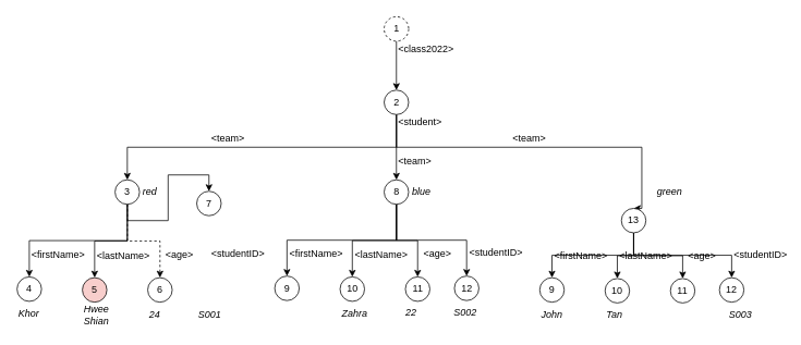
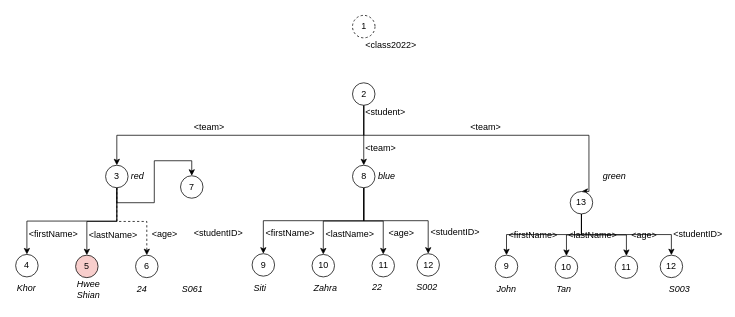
  <mxCell id="0" />
  <mxCell id="1" parent="0" />
- <mxCell id="2" style="edgeStyle=orthogonalEdgeStyle;rounded=0;orthogonalLoop=1;jettySize=auto;html=1;exitX=0.5;exitY=1;exitDx=0;exitDy=0;entryX=0.5;entryY=0;entryDx=0;entryDy=0;align=left;" edge="1" parent="1" source="3" target="7"><mxGeometry relative="1" as="geometry" /></mxCell>
  <mxCell id="3" value="1" style="ellipse;whiteSpace=wrap;html=1;aspect=fixed;align=center;dashed=1;" vertex="1" parent="1"><mxGeometry x="469.5" y="20" width="30" height="30" as="geometry" /></mxCell>
  <mxCell id="4" style="edgeStyle=orthogonalEdgeStyle;rounded=0;orthogonalLoop=1;jettySize=auto;html=1;exitX=0.5;exitY=1;exitDx=0;exitDy=0;entryX=0.5;entryY=0;entryDx=0;entryDy=0;align=left;" edge="1" parent="1" source="7" target="26"><mxGeometry relative="1" as="geometry"><Array as="points"><mxPoint x="485" y="180" /><mxPoint x="785" y="180" /></Array></mxGeometry></mxCell>
  <mxCell id="5" style="edgeStyle=orthogonalEdgeStyle;rounded=0;orthogonalLoop=1;jettySize=auto;html=1;exitX=0.5;exitY=1;exitDx=0;exitDy=0;entryX=0.5;entryY=0;entryDx=0;entryDy=0;align=left;" edge="1" parent="1" source="7" target="12"><mxGeometry relative="1" as="geometry"><Array as="points"><mxPoint x="485" y="180" /><mxPoint x="155" y="180" /></Array></mxGeometry></mxCell>
  <mxCell id="6" style="edgeStyle=orthogonalEdgeStyle;rounded=0;orthogonalLoop=1;jettySize=auto;html=1;exitX=0.5;exitY=1;exitDx=0;exitDy=0;entryX=0.5;entryY=0;entryDx=0;entryDy=0;" edge="1" parent="1" source="7" target="21"><mxGeometry relative="1" as="geometry" /></mxCell>
  <mxCell id="7" value="2" style="ellipse;whiteSpace=wrap;html=1;aspect=fixed;align=center;" vertex="1" parent="1"><mxGeometry x="469.5" y="110" width="30" height="30" as="geometry" /></mxCell>
  <mxCell id="8" style="edgeStyle=orthogonalEdgeStyle;rounded=0;orthogonalLoop=1;jettySize=auto;html=1;exitX=0.5;exitY=1;exitDx=0;exitDy=0;entryX=0.5;entryY=0;entryDx=0;entryDy=0;align=left;" edge="1" parent="1" source="12" target="13"><mxGeometry relative="1" as="geometry" /></mxCell>
  <mxCell id="9" style="edgeStyle=orthogonalEdgeStyle;rounded=0;orthogonalLoop=1;jettySize=auto;html=1;exitX=0.5;exitY=1;exitDx=0;exitDy=0;entryX=0.5;entryY=0;entryDx=0;entryDy=0;align=left;" edge="1" parent="1" source="12" target="14"><mxGeometry relative="1" as="geometry" /></mxCell>
  <mxCell id="10" style="edgeStyle=orthogonalEdgeStyle;rounded=0;orthogonalLoop=1;jettySize=auto;html=1;exitX=0.5;exitY=1;exitDx=0;exitDy=0;entryX=0.5;entryY=0;entryDx=0;entryDy=0;align=left;dashed=1;" edge="1" parent="1" source="12" target="15"><mxGeometry relative="1" as="geometry" /></mxCell>
  <mxCell id="11" style="edgeStyle=orthogonalEdgeStyle;rounded=0;orthogonalLoop=1;jettySize=auto;html=1;exitX=0.5;exitY=1;exitDx=0;exitDy=0;entryX=0.5;entryY=0;entryDx=0;entryDy=0;align=left;" edge="1" parent="1" source="12" target="16"><mxGeometry relative="1" as="geometry" /></mxCell>
  <mxCell id="12" value="3" style="ellipse;whiteSpace=wrap;html=1;aspect=fixed;align=center;" vertex="1" parent="1"><mxGeometry x="140" y="220" width="30" height="30" as="geometry" /></mxCell>
  <mxCell id="13" value="4" style="ellipse;whiteSpace=wrap;html=1;aspect=fixed;align=center;" vertex="1" parent="1"><mxGeometry x="20" y="339" width="30" height="30" as="geometry" /></mxCell>
  <mxCell id="14" value="5" style="ellipse;whiteSpace=wrap;html=1;aspect=fixed;align=center;fillColor=#f8cecc;" vertex="1" parent="1"><mxGeometry x="100" y="340" width="30" height="30" as="geometry" /></mxCell>
  <mxCell id="15" value="6" style="ellipse;whiteSpace=wrap;html=1;aspect=fixed;align=center;" vertex="1" parent="1"><mxGeometry x="180" y="340" width="30" height="30" as="geometry" /></mxCell>
  <mxCell id="16" value="7" style="ellipse;whiteSpace=wrap;html=1;aspect=fixed;align=center;" vertex="1" parent="1"><mxGeometry x="240" y="234" width="30" height="30" as="geometry" /></mxCell>
  <mxCell id="17" style="edgeStyle=orthogonalEdgeStyle;rounded=0;orthogonalLoop=1;jettySize=auto;html=1;exitX=0.5;exitY=1;exitDx=0;exitDy=0;entryX=0.5;entryY=0;entryDx=0;entryDy=0;" edge="1" parent="1" source="21" target="39"><mxGeometry relative="1" as="geometry" /></mxCell>
  <mxCell id="18" style="edgeStyle=orthogonalEdgeStyle;rounded=0;orthogonalLoop=1;jettySize=auto;html=1;exitX=0.5;exitY=1;exitDx=0;exitDy=0;entryX=0.5;entryY=0;entryDx=0;entryDy=0;" edge="1" parent="1" source="21" target="40"><mxGeometry relative="1" as="geometry" /></mxCell>
  <mxCell id="19" style="edgeStyle=orthogonalEdgeStyle;rounded=0;orthogonalLoop=1;jettySize=auto;html=1;exitX=0.5;exitY=1;exitDx=0;exitDy=0;entryX=0.5;entryY=0;entryDx=0;entryDy=0;" edge="1" parent="1" source="21" target="41"><mxGeometry relative="1" as="geometry" /></mxCell>
  <mxCell id="20" style="edgeStyle=orthogonalEdgeStyle;rounded=0;orthogonalLoop=1;jettySize=auto;html=1;exitX=0.5;exitY=1;exitDx=0;exitDy=0;entryX=0.5;entryY=0;entryDx=0;entryDy=0;" edge="1" parent="1" source="21" target="42"><mxGeometry relative="1" as="geometry" /></mxCell>
  <mxCell id="21" value="8" style="ellipse;whiteSpace=wrap;html=1;aspect=fixed;align=center;" vertex="1" parent="1"><mxGeometry x="469.5" y="220" width="30" height="30" as="geometry" /></mxCell>
  <mxCell id="22" style="edgeStyle=orthogonalEdgeStyle;rounded=0;orthogonalLoop=1;jettySize=auto;html=1;exitX=0.5;exitY=1;exitDx=0;exitDy=0;entryX=0.5;entryY=0;entryDx=0;entryDy=0;" edge="1" parent="1" source="26" target="47"><mxGeometry relative="1" as="geometry" /></mxCell>
  <mxCell id="23" style="edgeStyle=orthogonalEdgeStyle;rounded=0;orthogonalLoop=1;jettySize=auto;html=1;exitX=0.5;exitY=1;exitDx=0;exitDy=0;entryX=0.5;entryY=0;entryDx=0;entryDy=0;" edge="1" parent="1" source="26" target="48"><mxGeometry relative="1" as="geometry" /></mxCell>
  <mxCell id="24" style="edgeStyle=orthogonalEdgeStyle;rounded=0;orthogonalLoop=1;jettySize=auto;html=1;exitX=0.5;exitY=1;exitDx=0;exitDy=0;entryX=0.5;entryY=0;entryDx=0;entryDy=0;" edge="1" parent="1" source="26" target="49"><mxGeometry relative="1" as="geometry" /></mxCell>
  <mxCell id="25" style="edgeStyle=orthogonalEdgeStyle;rounded=0;orthogonalLoop=1;jettySize=auto;html=1;exitX=0.5;exitY=1;exitDx=0;exitDy=0;entryX=0.5;entryY=0;entryDx=0;entryDy=0;" edge="1" parent="1" source="26" target="50"><mxGeometry relative="1" as="geometry" /></mxCell>
  <mxCell id="26" value="13" style="ellipse;whiteSpace=wrap;html=1;aspect=fixed;align=center;" vertex="1" parent="1"><mxGeometry x="760" y="255" width="30" height="30" as="geometry" /></mxCell>
  <mxCell id="27" value="&amp;lt;class2022&amp;gt;" style="text;html=1;align=left;verticalAlign=middle;whiteSpace=wrap;rounded=0;" vertex="1" parent="1"><mxGeometry x="484.5" y="50" width="76" height="20" as="geometry" /></mxCell>
  <mxCell id="28" value="&amp;lt;student&amp;gt;" style="text;html=1;align=left;verticalAlign=middle;whiteSpace=wrap;rounded=0;" vertex="1" parent="1"><mxGeometry x="484.5" y="140" width="60" height="20" as="geometry" /></mxCell>
  <mxCell id="29" value="red" style="text;html=1;align=left;verticalAlign=middle;whiteSpace=wrap;rounded=0;fontStyle=2" vertex="1" parent="1"><mxGeometry x="172" y="220" width="36" height="30" as="geometry" /></mxCell>
  <mxCell id="30" value="blue" style="text;html=1;align=left;verticalAlign=middle;whiteSpace=wrap;rounded=0;fontStyle=2" vertex="1" parent="1"><mxGeometry x="501.5" y="220" width="36" height="30" as="geometry" /></mxCell>
  <mxCell id="31" value="green" style="text;html=1;align=left;verticalAlign=middle;whiteSpace=wrap;rounded=0;fontStyle=2" vertex="1" parent="1"><mxGeometry x="802" y="220" width="36" height="30" as="geometry" /></mxCell>
  <mxCell id="32" value="&amp;lt;team&amp;gt;" style="text;html=1;align=left;verticalAlign=middle;whiteSpace=wrap;rounded=0;" vertex="1" parent="1"><mxGeometry x="256" y="160" width="60" height="20" as="geometry" /></mxCell>
  <mxCell id="33" value="&amp;lt;team&amp;gt;" style="text;html=1;align=left;verticalAlign=middle;whiteSpace=wrap;rounded=0;" vertex="1" parent="1"><mxGeometry x="484.5" y="188" width="60" height="20" as="geometry" /></mxCell>
  <mxCell id="34" value="&amp;lt;team&amp;gt;" style="text;html=1;align=left;verticalAlign=middle;whiteSpace=wrap;rounded=0;" vertex="1" parent="1"><mxGeometry x="625" y="160" width="60" height="20" as="geometry" /></mxCell>
  <mxCell id="35" value="&amp;lt;firstName&amp;gt;" style="text;html=1;align=left;verticalAlign=middle;whiteSpace=wrap;rounded=0;" vertex="1" parent="1"><mxGeometry x="36" y="302" width="70" height="20" as="geometry" /></mxCell>
  <mxCell id="36" value="&amp;lt;lastName&amp;gt;" style="text;html=1;align=left;verticalAlign=middle;whiteSpace=wrap;rounded=0;" vertex="1" parent="1"><mxGeometry x="116" y="303" width="62" height="20" as="geometry" /></mxCell>
  <mxCell id="37" value="&amp;lt;age&amp;gt;" style="text;html=1;align=left;verticalAlign=middle;whiteSpace=wrap;rounded=0;" vertex="1" parent="1"><mxGeometry x="200" y="302" width="30" height="20" as="geometry" /></mxCell>
  <mxCell id="38" value="&amp;lt;studentID&amp;gt;" style="text;html=1;align=left;verticalAlign=middle;whiteSpace=wrap;rounded=0;" vertex="1" parent="1"><mxGeometry x="256" y="301" width="62" height="20" as="geometry" /></mxCell>
  <mxCell id="39" value="9" style="ellipse;whiteSpace=wrap;html=1;aspect=fixed;align=center;" vertex="1" parent="1"><mxGeometry x="335.5" y="338" width="30" height="30" as="geometry" /></mxCell>
  <mxCell id="40" value="10" style="ellipse;whiteSpace=wrap;html=1;aspect=fixed;align=center;" vertex="1" parent="1"><mxGeometry x="415.5" y="339" width="30" height="30" as="geometry" /></mxCell>
  <mxCell id="41" value="11" style="ellipse;whiteSpace=wrap;html=1;aspect=fixed;align=center;" vertex="1" parent="1"><mxGeometry x="495.5" y="339" width="30" height="30" as="geometry" /></mxCell>
  <mxCell id="42" value="12" style="ellipse;whiteSpace=wrap;html=1;aspect=fixed;align=center;" vertex="1" parent="1"><mxGeometry x="555.5" y="338" width="30" height="30" as="geometry" /></mxCell>
  <mxCell id="43" value="&amp;lt;firstName&amp;gt;" style="text;html=1;align=left;verticalAlign=middle;whiteSpace=wrap;rounded=0;" vertex="1" parent="1"><mxGeometry x="351.5" y="301" width="70" height="20" as="geometry" /></mxCell>
  <mxCell id="44" value="&amp;lt;lastName&amp;gt;" style="text;html=1;align=left;verticalAlign=middle;whiteSpace=wrap;rounded=0;" vertex="1" parent="1"><mxGeometry x="431.5" y="302" width="62" height="20" as="geometry" /></mxCell>
  <mxCell id="45" value="&amp;lt;age&amp;gt;" style="text;html=1;align=left;verticalAlign=middle;whiteSpace=wrap;rounded=0;" vertex="1" parent="1"><mxGeometry x="515.5" y="301" width="30" height="20" as="geometry" /></mxCell>
  <mxCell id="46" value="&amp;lt;studentID&amp;gt;" style="text;html=1;align=left;verticalAlign=middle;whiteSpace=wrap;rounded=0;" vertex="1" parent="1"><mxGeometry x="571.5" y="300" width="62" height="20" as="geometry" /></mxCell>
  <mxCell id="47" value="9" style="ellipse;whiteSpace=wrap;html=1;aspect=fixed;align=center;" vertex="1" parent="1"><mxGeometry x="660" y="340" width="30" height="30" as="geometry" /></mxCell>
  <mxCell id="48" value="10" style="ellipse;whiteSpace=wrap;html=1;aspect=fixed;align=center;" vertex="1" parent="1"><mxGeometry x="740" y="341" width="30" height="30" as="geometry" /></mxCell>
  <mxCell id="49" value="11" style="ellipse;whiteSpace=wrap;html=1;aspect=fixed;align=center;" vertex="1" parent="1"><mxGeometry x="820" y="341" width="30" height="30" as="geometry" /></mxCell>
  <mxCell id="50" value="12" style="ellipse;whiteSpace=wrap;html=1;aspect=fixed;align=center;" vertex="1" parent="1"><mxGeometry x="880" y="340" width="30" height="30" as="geometry" /></mxCell>
  <mxCell id="51" value="&amp;lt;firstName&amp;gt;" style="text;html=1;align=left;verticalAlign=middle;whiteSpace=wrap;rounded=0;" vertex="1" parent="1"><mxGeometry x="676" y="303" width="70" height="20" as="geometry" /></mxCell>
  <mxCell id="52" value="&amp;lt;lastName&amp;gt;" style="text;html=1;align=left;verticalAlign=middle;whiteSpace=wrap;rounded=0;" vertex="1" parent="1"><mxGeometry x="756" y="304" width="62" height="20" as="geometry" /></mxCell>
  <mxCell id="53" value="&amp;lt;age&amp;gt;" style="text;html=1;align=left;verticalAlign=middle;whiteSpace=wrap;rounded=0;" vertex="1" parent="1"><mxGeometry x="840" y="303" width="30" height="20" as="geometry" /></mxCell>
  <mxCell id="54" value="&amp;lt;studentID&amp;gt;" style="text;html=1;align=left;verticalAlign=middle;whiteSpace=wrap;rounded=0;" vertex="1" parent="1"><mxGeometry x="896" y="302" width="62" height="20" as="geometry" /></mxCell>
  <mxCell id="55" value="Khor" style="text;html=1;align=left;verticalAlign=middle;whiteSpace=wrap;rounded=0;fontStyle=2" vertex="1" parent="1"><mxGeometry x="20" y="369" width="36" height="30" as="geometry" /></mxCell>
  <mxCell id="56" value="Hwee Shian" style="text;html=1;align=left;verticalAlign=middle;whiteSpace=wrap;rounded=0;fontStyle=2" vertex="1" parent="1"><mxGeometry x="100" y="371" width="36" height="30" as="geometry" /></mxCell>
  <mxCell id="57" value="24" style="text;html=1;align=left;verticalAlign=middle;whiteSpace=wrap;rounded=0;fontStyle=2" vertex="1" parent="1"><mxGeometry x="180" y="371" width="36" height="30" as="geometry" /></mxCell>
- <mxCell id="58" value="S001" style="text;html=1;align=left;verticalAlign=middle;whiteSpace=wrap;rounded=0;fontStyle=2" vertex="1" parent="1"><mxGeometry x="240" y="371" width="36" height="30" as="geometry" /></mxCell>
+ <mxCell id="58" value="S061" style="text;html=1;align=left;verticalAlign=middle;whiteSpace=wrap;rounded=0;fontStyle=2" vertex="1" parent="1"><mxGeometry x="240" y="371" width="36" height="30" as="geometry" /></mxCell>
+ <mxCell id="59" value="Siti" style="text;html=1;align=left;verticalAlign=middle;whiteSpace=wrap;rounded=0;fontStyle=2" vertex="1" parent="1"><mxGeometry x="335.5" y="369" width="36" height="30" as="geometry" /></mxCell>
  <mxCell id="60" value="Zahra" style="text;html=1;align=left;verticalAlign=middle;whiteSpace=wrap;rounded=0;fontStyle=2" vertex="1" parent="1"><mxGeometry x="415.5" y="369" width="36" height="30" as="geometry" /></mxCell>
  <mxCell id="61" value="22" style="text;html=1;align=left;verticalAlign=middle;whiteSpace=wrap;rounded=0;fontStyle=2" vertex="1" parent="1"><mxGeometry x="493.5" y="368" width="36" height="30" as="geometry" /></mxCell>
  <mxCell id="62" value="S002" style="text;html=1;align=left;verticalAlign=middle;whiteSpace=wrap;rounded=0;fontStyle=2" vertex="1" parent="1"><mxGeometry x="552.5" y="368" width="36" height="30" as="geometry" /></mxCell>
  <mxCell id="63" value="John" style="text;html=1;align=left;verticalAlign=middle;whiteSpace=wrap;rounded=0;fontStyle=2" vertex="1" parent="1"><mxGeometry x="660" y="371" width="36" height="30" as="geometry" /></mxCell>
  <mxCell id="64" value="Tan" style="text;html=1;align=left;verticalAlign=middle;whiteSpace=wrap;rounded=0;fontStyle=2" vertex="1" parent="1"><mxGeometry x="740" y="371" width="36" height="30" as="geometry" /></mxCell>
  <mxCell id="65" value="S003" style="text;html=1;align=left;verticalAlign=middle;whiteSpace=wrap;rounded=0;fontStyle=2" vertex="1" parent="1"><mxGeometry x="890" y="371" width="36" height="30" as="geometry" /></mxCell>
